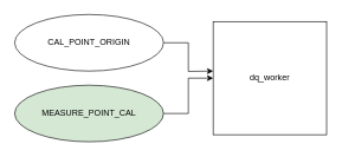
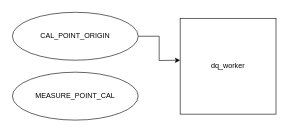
  <mxCell id="0" />
  <mxCell id="1" parent="0" />
  <mxCell id="2" value="dq_worker" style="whiteSpace=wrap;html=1;aspect=fixed;" vertex="1" parent="1"><mxGeometry x="300" y="30" width="160" height="160" as="geometry" /></mxCell>
  <mxCell id="3" style="edgeStyle=orthogonalEdgeStyle;rounded=0;orthogonalLoop=1;jettySize=auto;html=1;exitX=1;exitY=0.5;exitDx=0;exitDy=0;" edge="1" parent="1" source="4"><mxGeometry relative="1" as="geometry"><mxPoint x="300" y="100" as="targetPoint" /></mxGeometry></mxCell>
  <mxCell id="4" value="CAL_POINT_ORIGIN" style="ellipse;whiteSpace=wrap;html=1;" vertex="1" parent="1"><mxGeometry x="20" y="20" width="210" height="80" as="geometry" /></mxCell>
- <mxCell id="5" style="edgeStyle=orthogonalEdgeStyle;rounded=0;orthogonalLoop=1;jettySize=auto;html=1;exitX=1;exitY=0.5;exitDx=0;exitDy=0;entryX=0;entryY=0.5;entryDx=0;entryDy=0;" edge="1" parent="1" source="6" target="2"><mxGeometry relative="1" as="geometry"><mxPoint x="300" y="120" as="targetPoint" /></mxGeometry></mxCell>
- <mxCell id="6" value="MEASURE_POINT_CAL" style="ellipse;whiteSpace=wrap;html=1;fillColor=#d5e8d4;" vertex="1" parent="1"><mxGeometry x="20" y="120" width="210" height="80" as="geometry" /></mxCell>
+ <mxCell id="6" value="MEASURE_POINT_CAL" style="ellipse;whiteSpace=wrap;html=1;" vertex="1" parent="1"><mxGeometry x="20" y="120" width="210" height="80" as="geometry" /></mxCell>
